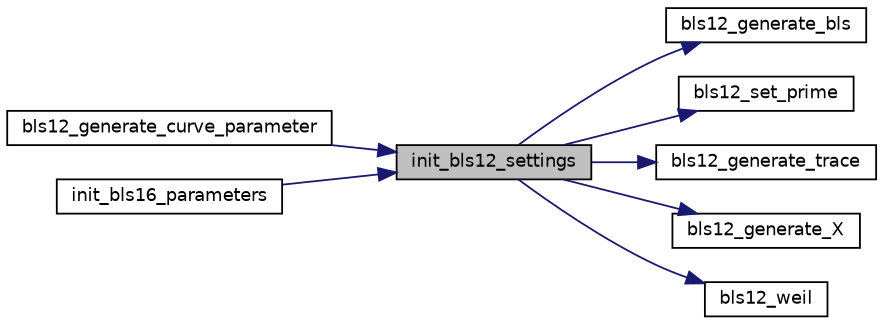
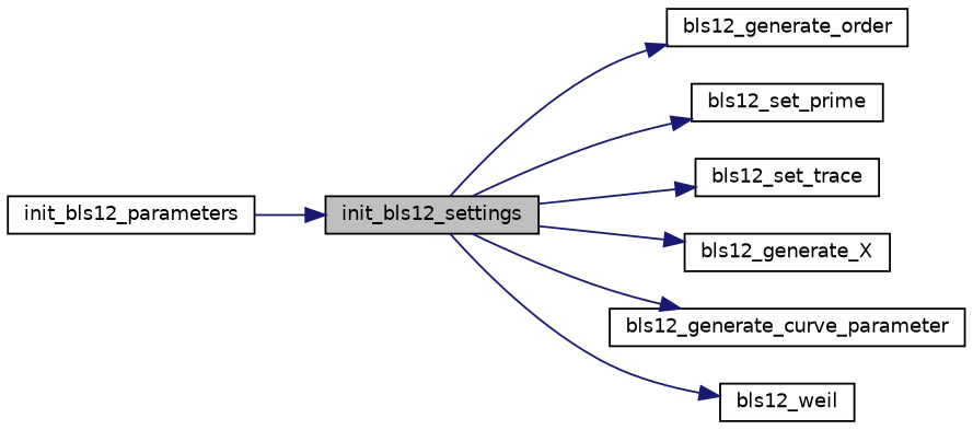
  digraph {
    rankdir=LR
    node [color=black fillcolor=white fontname=Helvetica fontsize=10 shape=record style=filled]
    edge [color=midnightblue fontname=Helvetica fontsize=10 labelfontname=Helvetica labelfontsize=10 style=solid]
    n1 [fillcolor=grey75 fontcolor=black height=0.2 label=init_bls12_settings width=0.4]
-   n2 [height=0.2 label=bls12_generate_bls width=0.4]
+   n2 [height=0.2 label=bls12_generate_order width=0.4]
    n3 [height=0.2 label=bls12_set_prime width=0.4]
-   n4 [height=0.2 label=bls12_generate_trace width=0.4]
+   n4 [height=0.2 label=bls12_set_trace width=0.4]
    n5 [height=0.2 label=bls12_generate_X width=0.4]
    n6 [height=0.2 label=bls12_generate_curve_parameter width=0.4]
    n7 [height=0.2 label=bls12_weil width=0.4]
-   n8 [height=0.2 label=init_bls16_parameters width=0.4]
+   n8 [height=0.2 label=init_bls12_parameters width=0.4]
    n1 -> n2
    n1 -> n3
    n1 -> n4
    n1 -> n5
-   n6 -> n1
+   n1 -> n6
    n1 -> n7
    n8 -> n1
  }
